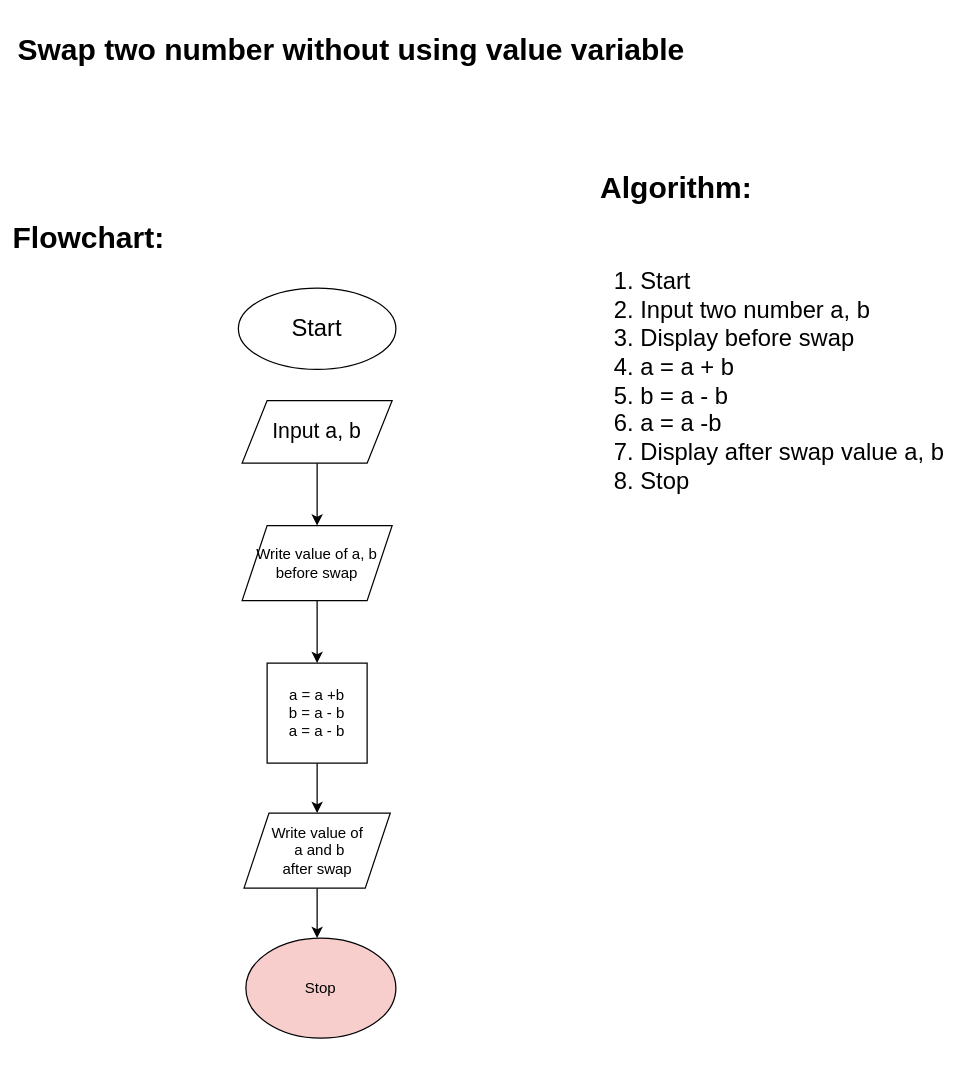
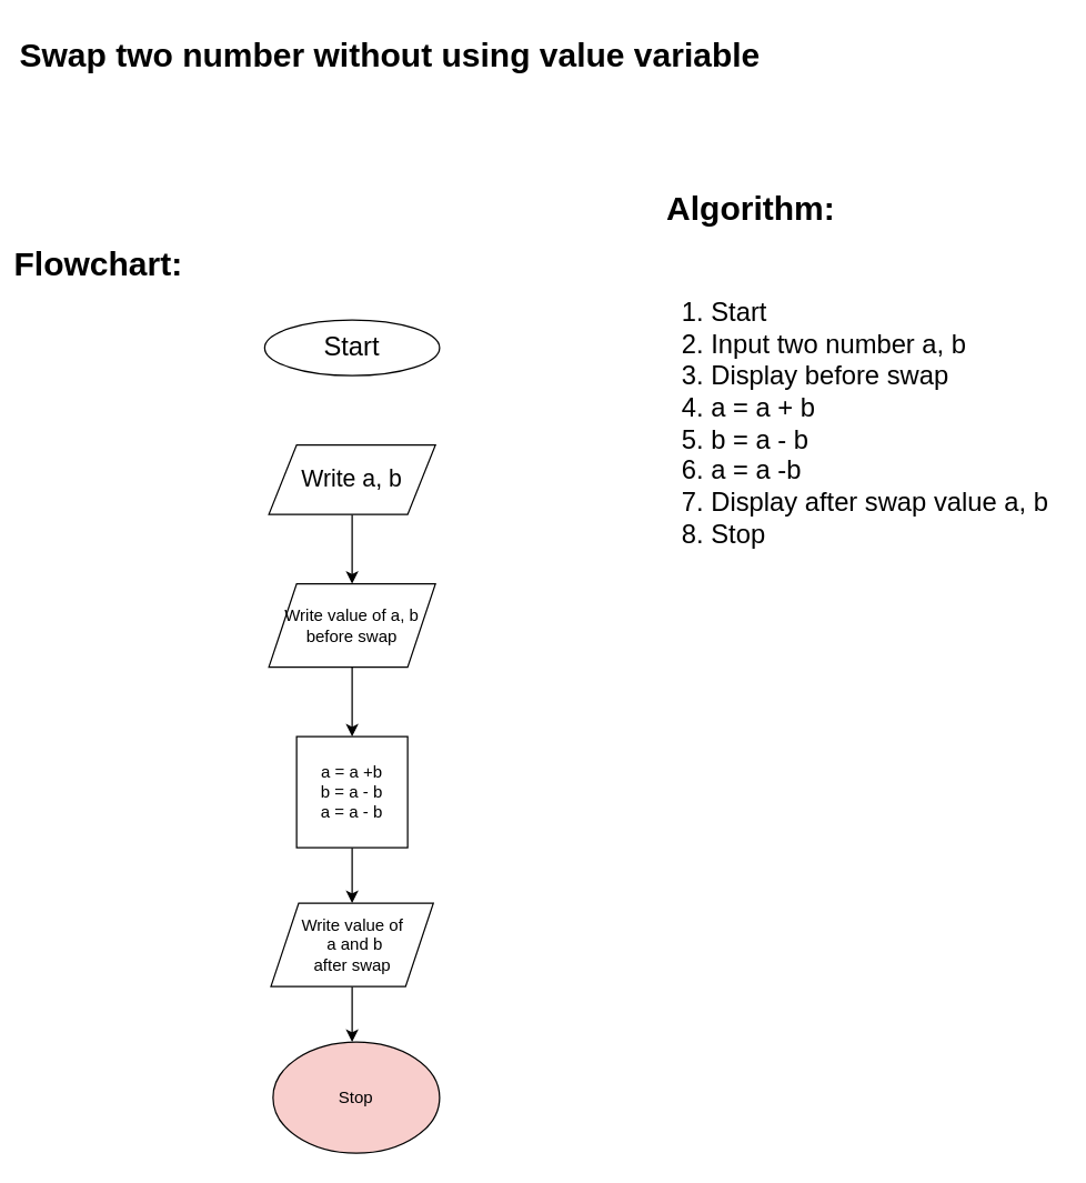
  <mxCell id="0" />
  <mxCell id="1" parent="0" />
- <mxCell id="2" value="&lt;font style=&quot;font-size: 19px;&quot;&gt;Start&lt;/font&gt;" style="ellipse;whiteSpace=wrap;html=1;" parent="1" vertex="1"><mxGeometry x="190" y="230" width="126" height="65" as="geometry" /></mxCell>
+ <mxCell id="2" value="&lt;font style=&quot;font-size: 19px;&quot;&gt;Start&lt;/font&gt;" style="ellipse;whiteSpace=wrap;html=1;" parent="1" vertex="1"><mxGeometry x="190" y="230" width="126" height="40" as="geometry" /></mxCell>
  <mxCell id="3" style="edgeStyle=orthogonalEdgeStyle;rounded=0;orthogonalLoop=1;jettySize=auto;html=1;" edge="1" parent="1" source="4"><mxGeometry relative="1" as="geometry"><mxPoint x="253" y="420" as="targetPoint" /></mxGeometry></mxCell>
- <mxCell id="4" value="&lt;font style=&quot;font-size: 17px;&quot;&gt;Input a, b&lt;br&gt;&lt;/font&gt;" style="shape=parallelogram;perimeter=parallelogramPerimeter;whiteSpace=wrap;html=1;fixedSize=1;" parent="1" vertex="1"><mxGeometry x="193" y="320" width="120" height="50" as="geometry" /></mxCell>
+ <mxCell id="4" value="&lt;font style=&quot;font-size: 17px;&quot;&gt;Write a, b&lt;br&gt;&lt;/font&gt;" style="shape=parallelogram;perimeter=parallelogramPerimeter;whiteSpace=wrap;html=1;fixedSize=1;" parent="1" vertex="1"><mxGeometry x="193" y="320" width="120" height="50" as="geometry" /></mxCell>
  <mxCell id="5" value="Algorithm:" style="text;strokeColor=none;fillColor=none;html=1;fontSize=24;fontStyle=1;verticalAlign=middle;align=center;" parent="1" vertex="1"><mxGeometry x="490" y="130" width="100" height="40" as="geometry" /></mxCell>
  <mxCell id="6" value="Flowchart:" style="text;strokeColor=none;fillColor=none;html=1;fontSize=24;fontStyle=1;verticalAlign=middle;align=center;" parent="1" vertex="1"><mxGeometry x="20" y="170" width="100" height="40" as="geometry" /></mxCell>
  <mxCell id="7" value="Swap two number without using value variable" style="text;strokeColor=none;fillColor=none;html=1;fontSize=24;fontStyle=1;verticalAlign=middle;align=center;" parent="1" vertex="1"><mxGeometry x="230" y="20" width="100" height="40" as="geometry" /></mxCell>
  <mxCell id="8" value="&lt;ol&gt;&lt;li&gt;Start&lt;/li&gt;&lt;li&gt;Input two number a, b&lt;/li&gt;&lt;li&gt;Display before swap&lt;/li&gt;&lt;li&gt;a = a + b&lt;/li&gt;&lt;li&gt;b = a - b&lt;/li&gt;&lt;li&gt;a = a -b&lt;/li&gt;&lt;li&gt;Display after swap value a, b&lt;/li&gt;&lt;li&gt;Stop&lt;/li&gt;&lt;/ol&gt;" style="text;strokeColor=none;fillColor=none;html=1;whiteSpace=wrap;verticalAlign=middle;overflow=hidden;fontSize=19;" parent="1" vertex="1"><mxGeometry x="470" y="180" width="290" height="250" as="geometry" /></mxCell>
  <mxCell id="9" style="edgeStyle=orthogonalEdgeStyle;rounded=0;orthogonalLoop=1;jettySize=auto;html=1;" edge="1" parent="1" source="10"><mxGeometry relative="1" as="geometry"><mxPoint x="253" y="530" as="targetPoint" /></mxGeometry></mxCell>
  <mxCell id="10" value="Write value of a, b before swap" style="shape=parallelogram;perimeter=parallelogramPerimeter;whiteSpace=wrap;html=1;fixedSize=1;" vertex="1" parent="1"><mxGeometry x="193" y="420" width="120" height="60" as="geometry" /></mxCell>
  <mxCell id="11" style="edgeStyle=orthogonalEdgeStyle;rounded=0;orthogonalLoop=1;jettySize=auto;html=1;" edge="1" parent="1" source="12"><mxGeometry relative="1" as="geometry"><mxPoint x="253" y="650" as="targetPoint" /></mxGeometry></mxCell>
  <mxCell id="12" value="a = a +b&lt;br&gt;b = a - b&lt;br&gt;a = a - b" style="whiteSpace=wrap;html=1;aspect=fixed;" vertex="1" parent="1"><mxGeometry x="213" y="530" width="80" height="80" as="geometry" /></mxCell>
  <mxCell id="13" style="edgeStyle=orthogonalEdgeStyle;rounded=0;orthogonalLoop=1;jettySize=auto;html=1;" edge="1" parent="1" source="14"><mxGeometry relative="1" as="geometry"><mxPoint x="253" y="750" as="targetPoint" /></mxGeometry></mxCell>
  <mxCell id="14" value="Write value of&lt;br&gt;&amp;nbsp;a and b &lt;br&gt;after swap" style="shape=parallelogram;perimeter=parallelogramPerimeter;whiteSpace=wrap;html=1;fixedSize=1;" vertex="1" parent="1"><mxGeometry x="194.5" y="650" width="117" height="60" as="geometry" /></mxCell>
  <mxCell id="15" value="Stop" style="ellipse;whiteSpace=wrap;html=1;fillColor=#f8cecc;" vertex="1" parent="1"><mxGeometry x="196" y="750" width="120" height="80" as="geometry" /></mxCell>
